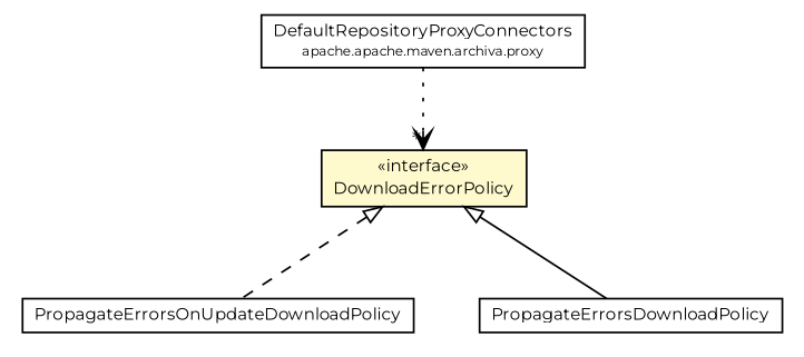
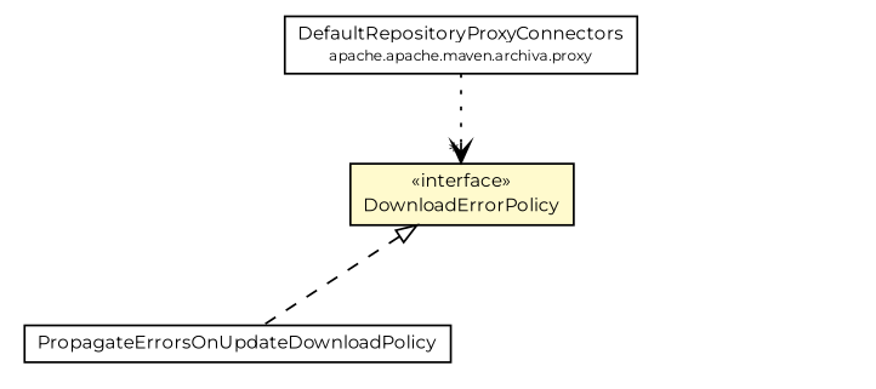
  digraph {
    fontname=Montserrat
    node [fontcolor=black fontname=Montserrat fontsize=9.0 shape=plaintext]
    edge [arrowtail=empty dir=back fontname=Montserrat fontsize=10 headport=p labelfontname=Helvetica labelfontsize=10 tailport=p]
    n1 [label=<<table border="0" cellborder="1" cellspacing="0" cellpadding="2" port="p" href="./PropagateErrorsOnUpdateDownloadPolicy.html"> 		<tr><td><table border="0" cellspacing="0" cellpadding="1"> 			<tr><td> PropagateErrorsOnUpdateDownloadPolicy </td></tr> 		</table></td></tr> 		</table>>]
-   n2 [label=<<table border="0" cellborder="1" cellspacing="0" cellpadding="2" port="p" href="./PropagateErrorsDownloadPolicy.html"> 		<tr><td><table border="0" cellspacing="0" cellpadding="1"> 			<tr><td> PropagateErrorsDownloadPolicy </td></tr> 		</table></td></tr> 		</table>>]
    n3 [label=<<table border="0" cellborder="1" cellspacing="0" cellpadding="2" port="p" bgcolor="lemonChiffon" href="./DownloadErrorPolicy.html"> 		<tr><td><table border="0" cellspacing="0" cellpadding="1"> 			<tr><td> &laquo;interface&raquo; </td></tr> 			<tr><td> DownloadErrorPolicy </td></tr> 		</table></td></tr> 		</table>>]
    n4 [label=<<table border="0" cellborder="1" cellspacing="0" cellpadding="2" port="p" href="../proxy/DefaultRepositoryProxyConnectors.html"> 		<tr><td><table border="0" cellspacing="0" cellpadding="1"> 			<tr><td> DefaultRepositoryProxyConnectors </td></tr> 			<tr><td><font point-size="7.0"> apache.apache.maven.archiva.proxy </font></td></tr> 		</table></td></tr> 		</table>>]
    n3 -> n1 [style=dashed]
-   n3 -> n2 [style=solid]
    n4 -> n3 [arrowhead=open color=black fontcolor=black fontsize=10.0 headlabel="*" style=dotted arrowtail="" dir=""]
  }
